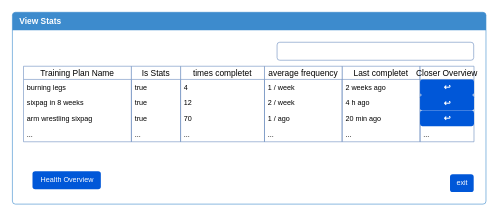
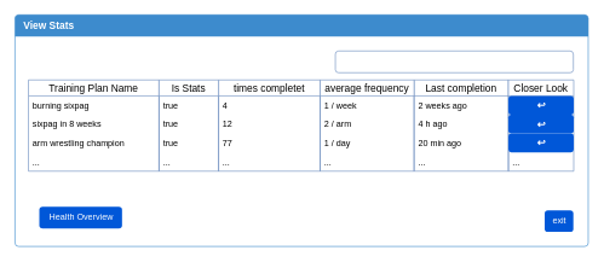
  <mxCell id="0" />
  <mxCell id="1" parent="0" />
  <mxCell id="2" value="" style="html=1;shadow=0;dashed=0;shape=mxgraph.bootstrap.rrect;align=center;rSize=5;strokeColor=#3D8BCD;fillColor=#ffffff;fontColor=#f0f0f0;spacingTop=30;whiteSpace=wrap;" parent="1" vertex="1"><mxGeometry x="20" y="20" width="790" height="320" as="geometry" /></mxCell>
  <mxCell id="3" value="View Stats" style="html=1;shadow=0;dashed=0;shape=mxgraph.bootstrap.topButton;rSize=5;strokeColor=none;fillColor=#3D8BCD;fontColor=#ffffff;fontSize=14;fontStyle=1;align=left;spacingLeft=10;whiteSpace=wrap;resizeWidth=1;" parent="2" vertex="1"><mxGeometry width="790.0" height="30" relative="1" as="geometry" /></mxCell>
- <mxCell id="4" value="Last completet" style="swimlane;fontStyle=0;childLayout=stackLayout;horizontal=1;startSize=22;horizontalStack=0;resizeParent=1;resizeParentMax=0;resizeLast=0;collapsible=1;marginBottom=0;align=center;fontSize=14;strokeColor=#6C8EBF;" vertex="1" parent="2"><mxGeometry x="550" y="90" width="130" height="126" as="geometry" /></mxCell>
+ <mxCell id="4" value="Last completion" style="swimlane;fontStyle=0;childLayout=stackLayout;horizontal=1;startSize=22;horizontalStack=0;resizeParent=1;resizeParentMax=0;resizeLast=0;collapsible=1;marginBottom=0;align=center;fontSize=14;strokeColor=#6C8EBF;" vertex="1" parent="2"><mxGeometry x="550" y="90" width="130" height="126" as="geometry" /></mxCell>
  <mxCell id="5" value="2 weeks ago" style="text;strokeColor=none;fillColor=none;spacingLeft=4;spacingRight=4;overflow=hidden;rotatable=0;points=[[0,0.5],[1,0.5]];portConstraint=eastwest;fontSize=12;" vertex="1" parent="4"><mxGeometry y="22" width="130" height="26" as="geometry" /></mxCell>
  <mxCell id="6" value="4 h ago" style="text;strokeColor=none;fillColor=none;spacingLeft=4;spacingRight=4;overflow=hidden;rotatable=0;points=[[0,0.5],[1,0.5]];portConstraint=eastwest;fontSize=12;" vertex="1" parent="4"><mxGeometry y="48" width="130" height="26" as="geometry" /></mxCell>
  <mxCell id="7" value="20 min ago" style="text;strokeColor=none;fillColor=none;spacingLeft=4;spacingRight=4;overflow=hidden;rotatable=0;points=[[0,0.5],[1,0.5]];portConstraint=eastwest;fontSize=12;" vertex="1" parent="4"><mxGeometry y="74" width="130" height="26" as="geometry" /></mxCell>
  <mxCell id="8" value="..." style="text;strokeColor=none;fillColor=none;spacingLeft=4;spacingRight=4;overflow=hidden;rotatable=0;points=[[0,0.5],[1,0.5]];portConstraint=eastwest;fontSize=12;" vertex="1" parent="4"><mxGeometry y="100" width="130" height="26" as="geometry" /></mxCell>
  <mxCell id="9" value="exit" style="rounded=1;fillColor=#0057d8;strokeColor=none;html=1;fontColor=#ffffff;align=center;verticalAlign=middle;fontStyle=0;fontSize=12;" vertex="1" parent="2"><mxGeometry x="730" y="270" width="39.5" height="30" as="geometry" /></mxCell>
  <mxCell id="10" value="" style="rounded=1;whiteSpace=wrap;html=1;strokeColor=#6C8EBF;align=left;" vertex="1" parent="2"><mxGeometry x="441.5" y="50" width="328" height="30" as="geometry" /></mxCell>
  <mxCell id="11" value="times completet" style="swimlane;fontStyle=0;childLayout=stackLayout;horizontal=1;startSize=22;horizontalStack=0;resizeParent=1;resizeParentMax=0;resizeLast=0;collapsible=1;marginBottom=0;align=center;fontSize=14;strokeColor=#6C8EBF;" vertex="1" parent="1"><mxGeometry x="300.5" y="110" width="140" height="126" as="geometry" /></mxCell>
  <mxCell id="12" value="4" style="text;strokeColor=none;fillColor=none;spacingLeft=4;spacingRight=4;overflow=hidden;rotatable=0;points=[[0,0.5],[1,0.5]];portConstraint=eastwest;fontSize=12;" vertex="1" parent="11"><mxGeometry y="22" width="140" height="26" as="geometry" /></mxCell>
  <mxCell id="13" value="12" style="text;strokeColor=none;fillColor=none;spacingLeft=4;spacingRight=4;overflow=hidden;rotatable=0;points=[[0,0.5],[1,0.5]];portConstraint=eastwest;fontSize=12;" vertex="1" parent="11"><mxGeometry y="48" width="140" height="26" as="geometry" /></mxCell>
- <mxCell id="14" value="70" style="text;strokeColor=none;fillColor=none;spacingLeft=4;spacingRight=4;overflow=hidden;rotatable=0;points=[[0,0.5],[1,0.5]];portConstraint=eastwest;fontSize=12;" vertex="1" parent="11"><mxGeometry y="74" width="140" height="26" as="geometry" /></mxCell>
+ <mxCell id="14" value="77" style="text;strokeColor=none;fillColor=none;spacingLeft=4;spacingRight=4;overflow=hidden;rotatable=0;points=[[0,0.5],[1,0.5]];portConstraint=eastwest;fontSize=12;" vertex="1" parent="11"><mxGeometry y="74" width="140" height="26" as="geometry" /></mxCell>
  <mxCell id="15" value="..." style="text;strokeColor=none;fillColor=none;spacingLeft=4;spacingRight=4;overflow=hidden;rotatable=0;points=[[0,0.5],[1,0.5]];portConstraint=eastwest;fontSize=12;" vertex="1" parent="11"><mxGeometry y="100" width="140" height="26" as="geometry" /></mxCell>
  <mxCell id="16" value="Training Plan Name" style="swimlane;fontStyle=0;childLayout=stackLayout;horizontal=1;startSize=22;horizontalStack=0;resizeParent=1;resizeParentMax=0;resizeLast=0;collapsible=1;marginBottom=0;align=center;fontSize=14;strokeColor=#6C8EBF;" vertex="1" parent="1"><mxGeometry x="38.5" y="110" width="180" height="126" as="geometry" /></mxCell>
- <mxCell id="17" value="burning legs" style="text;strokeColor=none;fillColor=none;spacingLeft=4;spacingRight=4;overflow=hidden;rotatable=0;points=[[0,0.5],[1,0.5]];portConstraint=eastwest;fontSize=12;" vertex="1" parent="16"><mxGeometry y="22" width="180" height="26" as="geometry" /></mxCell>
+ <mxCell id="17" value="burning sixpag" style="text;strokeColor=none;fillColor=none;spacingLeft=4;spacingRight=4;overflow=hidden;rotatable=0;points=[[0,0.5],[1,0.5]];portConstraint=eastwest;fontSize=12;" vertex="1" parent="16"><mxGeometry y="22" width="180" height="26" as="geometry" /></mxCell>
  <mxCell id="18" value="sixpag in 8 weeks" style="text;strokeColor=none;fillColor=none;spacingLeft=4;spacingRight=4;overflow=hidden;rotatable=0;points=[[0,0.5],[1,0.5]];portConstraint=eastwest;fontSize=12;" vertex="1" parent="16"><mxGeometry y="48" width="180" height="26" as="geometry" /></mxCell>
- <mxCell id="19" value="arm wrestling sixpag" style="text;strokeColor=none;fillColor=none;spacingLeft=4;spacingRight=4;overflow=hidden;rotatable=0;points=[[0,0.5],[1,0.5]];portConstraint=eastwest;fontSize=12;" vertex="1" parent="16"><mxGeometry y="74" width="180" height="26" as="geometry" /></mxCell>
+ <mxCell id="19" value="arm wrestling champion" style="text;strokeColor=none;fillColor=none;spacingLeft=4;spacingRight=4;overflow=hidden;rotatable=0;points=[[0,0.5],[1,0.5]];portConstraint=eastwest;fontSize=12;" vertex="1" parent="16"><mxGeometry y="74" width="180" height="26" as="geometry" /></mxCell>
  <mxCell id="20" value="..." style="text;strokeColor=none;fillColor=none;spacingLeft=4;spacingRight=4;overflow=hidden;rotatable=0;points=[[0,0.5],[1,0.5]];portConstraint=eastwest;fontSize=12;" vertex="1" parent="16"><mxGeometry y="100" width="180" height="26" as="geometry" /></mxCell>
  <mxCell id="21" value="average frequency" style="swimlane;fontStyle=0;childLayout=stackLayout;horizontal=1;startSize=22;horizontalStack=0;resizeParent=1;resizeParentMax=0;resizeLast=0;collapsible=1;marginBottom=0;align=center;fontSize=14;strokeColor=#6C8EBF;" vertex="1" parent="1"><mxGeometry x="440.5" y="110" width="129.5" height="126" as="geometry" /></mxCell>
  <mxCell id="22" value="1 / week" style="text;strokeColor=none;fillColor=none;spacingLeft=4;spacingRight=4;overflow=hidden;rotatable=0;points=[[0,0.5],[1,0.5]];portConstraint=eastwest;fontSize=12;" vertex="1" parent="21"><mxGeometry y="22" width="129.5" height="26" as="geometry" /></mxCell>
- <mxCell id="23" value="2 / week" style="text;strokeColor=none;fillColor=none;spacingLeft=4;spacingRight=4;overflow=hidden;rotatable=0;points=[[0,0.5],[1,0.5]];portConstraint=eastwest;fontSize=12;" vertex="1" parent="21"><mxGeometry y="48" width="129.5" height="26" as="geometry" /></mxCell>
- <mxCell id="24" value="1 / ago" style="text;strokeColor=none;fillColor=none;spacingLeft=4;spacingRight=4;overflow=hidden;rotatable=0;points=[[0,0.5],[1,0.5]];portConstraint=eastwest;fontSize=12;" vertex="1" parent="21"><mxGeometry y="74" width="129.5" height="26" as="geometry" /></mxCell>
+ <mxCell id="23" value="2 / arm" style="text;strokeColor=none;fillColor=none;spacingLeft=4;spacingRight=4;overflow=hidden;rotatable=0;points=[[0,0.5],[1,0.5]];portConstraint=eastwest;fontSize=12;" vertex="1" parent="21"><mxGeometry y="48" width="129.5" height="26" as="geometry" /></mxCell>
+ <mxCell id="24" value="1 / day" style="text;strokeColor=none;fillColor=none;spacingLeft=4;spacingRight=4;overflow=hidden;rotatable=0;points=[[0,0.5],[1,0.5]];portConstraint=eastwest;fontSize=12;" vertex="1" parent="21"><mxGeometry y="74" width="129.5" height="26" as="geometry" /></mxCell>
  <mxCell id="25" value="..." style="text;strokeColor=none;fillColor=none;spacingLeft=4;spacingRight=4;overflow=hidden;rotatable=0;points=[[0,0.5],[1,0.5]];portConstraint=eastwest;fontSize=12;" vertex="1" parent="21"><mxGeometry y="100" width="129.5" height="26" as="geometry" /></mxCell>
  <mxCell id="26" value="Is Stats" style="swimlane;fontStyle=0;childLayout=stackLayout;horizontal=1;startSize=22;horizontalStack=0;resizeParent=1;resizeParentMax=0;resizeLast=0;collapsible=1;marginBottom=0;align=center;fontSize=14;strokeColor=#6C8EBF;" vertex="1" parent="1"><mxGeometry x="218.5" y="110" width="82" height="126" as="geometry" /></mxCell>
  <mxCell id="27" value="true" style="text;strokeColor=none;fillColor=none;spacingLeft=4;spacingRight=4;overflow=hidden;rotatable=0;points=[[0,0.5],[1,0.5]];portConstraint=eastwest;fontSize=12;" vertex="1" parent="26"><mxGeometry y="22" width="82" height="26" as="geometry" /></mxCell>
  <mxCell id="28" value="true" style="text;strokeColor=none;fillColor=none;spacingLeft=4;spacingRight=4;overflow=hidden;rotatable=0;points=[[0,0.5],[1,0.5]];portConstraint=eastwest;fontSize=12;" vertex="1" parent="26"><mxGeometry y="48" width="82" height="26" as="geometry" /></mxCell>
  <mxCell id="29" value="true" style="text;strokeColor=none;fillColor=none;spacingLeft=4;spacingRight=4;overflow=hidden;rotatable=0;points=[[0,0.5],[1,0.5]];portConstraint=eastwest;fontSize=12;" vertex="1" parent="26"><mxGeometry y="74" width="82" height="26" as="geometry" /></mxCell>
  <mxCell id="30" value="..." style="text;strokeColor=none;fillColor=none;spacingLeft=4;spacingRight=4;overflow=hidden;rotatable=0;points=[[0,0.5],[1,0.5]];portConstraint=eastwest;fontSize=12;" vertex="1" parent="26"><mxGeometry y="100" width="82" height="26" as="geometry" /></mxCell>
  <mxCell id="31" value="Health Overview" style="rounded=1;fillColor=#0057D8;strokeColor=none;html=1;fontColor=#ffffff;align=center;verticalAlign=middle;fontStyle=0;fontSize=12" vertex="1" parent="1"><mxGeometry x="53.5" y="285" width="114" height="30" as="geometry" /></mxCell>
- <mxCell id="32" value="Closer Overview" style="swimlane;fontStyle=0;childLayout=stackLayout;horizontal=1;startSize=22;horizontalStack=0;resizeParent=1;resizeParentMax=0;resizeLast=0;collapsible=1;marginBottom=0;align=center;fontSize=14;strokeColor=#6C8EBF;" vertex="1" parent="1"><mxGeometry x="700" y="110" width="90" height="126" as="geometry" /></mxCell>
+ <mxCell id="32" value="Closer Look" style="swimlane;fontStyle=0;childLayout=stackLayout;horizontal=1;startSize=22;horizontalStack=0;resizeParent=1;resizeParentMax=0;resizeLast=0;collapsible=1;marginBottom=0;align=center;fontSize=14;strokeColor=#6C8EBF;" vertex="1" parent="1"><mxGeometry x="700" y="110" width="90" height="126" as="geometry" /></mxCell>
  <mxCell id="33" value="&lt;h3&gt;↩&lt;/h3&gt;" style="rounded=1;fillColor=#0057D8;strokeColor=none;html=1;fontColor=#ffffff;align=center;verticalAlign=middle;fontStyle=0;fontSize=12" vertex="1" parent="32"><mxGeometry y="22" width="90" height="26" as="geometry" /></mxCell>
  <mxCell id="34" value="&lt;h3&gt;↩&lt;/h3&gt;" style="rounded=1;fillColor=#0057D8;strokeColor=none;html=1;fontColor=#ffffff;align=center;verticalAlign=middle;fontStyle=0;fontSize=12" vertex="1" parent="32"><mxGeometry y="48" width="90" height="26" as="geometry" /></mxCell>
  <mxCell id="35" value="&lt;h3&gt;↩&lt;/h3&gt;" style="rounded=1;fillColor=#0057D8;strokeColor=none;html=1;fontColor=#ffffff;align=center;verticalAlign=middle;fontStyle=0;fontSize=12" vertex="1" parent="32"><mxGeometry y="74" width="90" height="26" as="geometry" /></mxCell>
  <mxCell id="36" value="..." style="text;strokeColor=none;fillColor=none;spacingLeft=4;spacingRight=4;overflow=hidden;rotatable=0;points=[[0,0.5],[1,0.5]];portConstraint=eastwest;fontSize=12;" vertex="1" parent="32"><mxGeometry y="100" width="90" height="26" as="geometry" /></mxCell>
